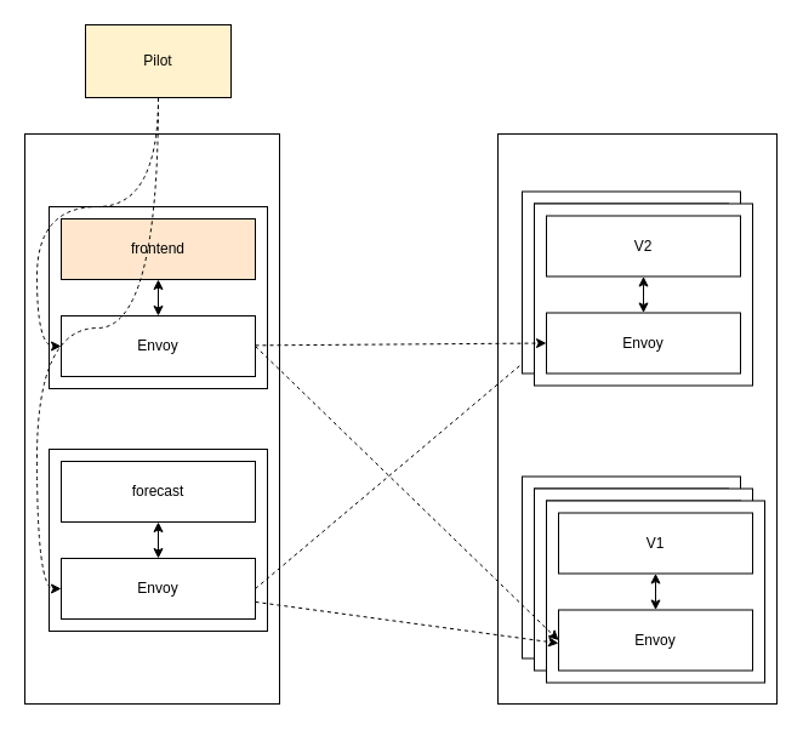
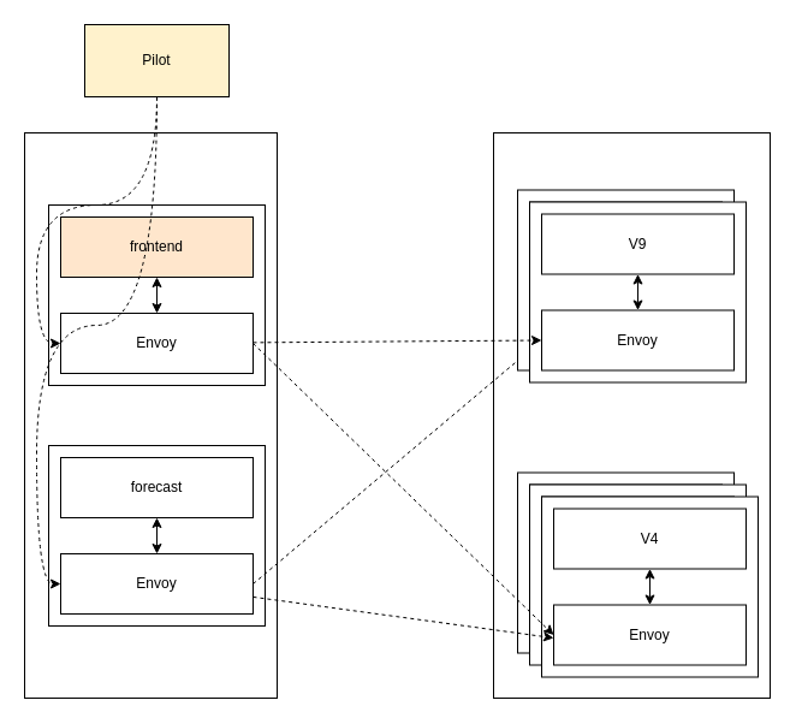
  <mxCell id="0" />
  <mxCell id="1" parent="0" />
  <mxCell id="2" value="" style="rounded=0;whiteSpace=wrap;html=1;" vertex="1" parent="1"><mxGeometry x="410" y="110" width="230" height="470" as="geometry" /></mxCell>
  <mxCell id="3" value="" style="rounded=0;whiteSpace=wrap;html=1;" vertex="1" parent="1"><mxGeometry x="20" y="110" width="210" height="470" as="geometry" /></mxCell>
  <mxCell id="4" value="Pilot" style="rounded=0;whiteSpace=wrap;html=1;fillColor=#fff2cc;" vertex="1" parent="1"><mxGeometry x="70" y="20" width="120" height="60" as="geometry" /></mxCell>
  <mxCell id="5" value="" style="rounded=0;whiteSpace=wrap;html=1;" vertex="1" parent="1"><mxGeometry x="40" y="170" width="180" height="150" as="geometry" /></mxCell>
  <mxCell id="6" value="frontend" style="rounded=0;whiteSpace=wrap;html=1;fillColor=#ffe6cc;" vertex="1" parent="1"><mxGeometry x="50" y="180" width="160" height="50" as="geometry" /></mxCell>
  <mxCell id="7" value="" style="edgeStyle=orthogonalEdgeStyle;rounded=0;orthogonalLoop=1;jettySize=auto;html=1;startArrow=classic;startFill=1;" edge="1" parent="1" source="8" target="6"><mxGeometry relative="1" as="geometry" /></mxCell>
  <mxCell id="8" value="Envoy" style="rounded=0;whiteSpace=wrap;html=1;" vertex="1" parent="1"><mxGeometry x="50" y="260" width="160" height="50" as="geometry" /></mxCell>
  <mxCell id="9" value="" style="rounded=0;whiteSpace=wrap;html=1;" vertex="1" parent="1"><mxGeometry x="40" y="370" width="180" height="150" as="geometry" /></mxCell>
  <mxCell id="10" value="forecast" style="rounded=0;whiteSpace=wrap;html=1;" vertex="1" parent="1"><mxGeometry x="50" y="380" width="160" height="50" as="geometry" /></mxCell>
  <mxCell id="11" style="edgeStyle=orthogonalEdgeStyle;rounded=0;orthogonalLoop=1;jettySize=auto;html=1;startArrow=classic;startFill=1;" edge="1" parent="1" source="13" target="10"><mxGeometry relative="1" as="geometry" /></mxCell>
  <mxCell id="12" style="edgeStyle=none;orthogonalLoop=1;jettySize=auto;html=1;entryX=0;entryY=0.5;entryDx=0;entryDy=0;dashed=1;startArrow=none;startFill=0;exitX=1;exitY=0.5;exitDx=0;exitDy=0;" edge="1" parent="1" source="13" target="35"><mxGeometry relative="1" as="geometry" /></mxCell>
  <mxCell id="13" value="Envoy" style="rounded=0;whiteSpace=wrap;html=1;" vertex="1" parent="1"><mxGeometry x="50" y="460" width="160" height="50" as="geometry" /></mxCell>
  <mxCell id="14" style="edgeStyle=orthogonalEdgeStyle;orthogonalLoop=1;jettySize=auto;html=1;entryX=0;entryY=0.5;entryDx=0;entryDy=0;startArrow=none;startFill=0;curved=1;dashed=1;" edge="1" parent="1" source="4" target="8"><mxGeometry relative="1" as="geometry" /></mxCell>
  <mxCell id="15" style="edgeStyle=orthogonalEdgeStyle;curved=1;orthogonalLoop=1;jettySize=auto;html=1;entryX=0;entryY=0.5;entryDx=0;entryDy=0;startArrow=none;startFill=0;dashed=1;" edge="1" parent="1" source="4" target="13"><mxGeometry relative="1" as="geometry" /></mxCell>
  <mxCell id="16" value="" style="rounded=0;whiteSpace=wrap;html=1;" vertex="1" parent="1"><mxGeometry x="430" y="392.5" width="180" height="150" as="geometry" /></mxCell>
  <mxCell id="17" value="forecast" style="rounded=0;whiteSpace=wrap;html=1;" vertex="1" parent="1"><mxGeometry x="440" y="402.5" width="160" height="50" as="geometry" /></mxCell>
  <mxCell id="18" style="edgeStyle=orthogonalEdgeStyle;rounded=0;orthogonalLoop=1;jettySize=auto;html=1;startArrow=classic;startFill=1;" edge="1" parent="1" source="19" target="17"><mxGeometry relative="1" as="geometry" /></mxCell>
  <mxCell id="19" value="Envoy" style="rounded=0;whiteSpace=wrap;html=1;" vertex="1" parent="1"><mxGeometry x="440" y="482.5" width="160" height="50" as="geometry" /></mxCell>
  <mxCell id="20" value="" style="rounded=0;whiteSpace=wrap;html=1;" vertex="1" parent="1"><mxGeometry x="440" y="402.5" width="180" height="150" as="geometry" /></mxCell>
  <mxCell id="21" value="forecast" style="rounded=0;whiteSpace=wrap;html=1;" vertex="1" parent="1"><mxGeometry x="450" y="412.5" width="160" height="50" as="geometry" /></mxCell>
  <mxCell id="22" style="edgeStyle=orthogonalEdgeStyle;rounded=0;orthogonalLoop=1;jettySize=auto;html=1;startArrow=classic;startFill=1;" edge="1" parent="1" source="23" target="21"><mxGeometry relative="1" as="geometry" /></mxCell>
  <mxCell id="23" value="Envoy" style="rounded=0;whiteSpace=wrap;html=1;" vertex="1" parent="1"><mxGeometry x="450" y="492.5" width="160" height="50" as="geometry" /></mxCell>
  <mxCell id="24" value="" style="rounded=0;whiteSpace=wrap;html=1;" vertex="1" parent="1"><mxGeometry x="450" y="412.5" width="180" height="150" as="geometry" /></mxCell>
- <mxCell id="25" value="V1" style="rounded=0;whiteSpace=wrap;html=1;" vertex="1" parent="1"><mxGeometry x="460" y="422.5" width="160" height="50" as="geometry" /></mxCell>
+ <mxCell id="25" value="V4" style="rounded=0;whiteSpace=wrap;html=1;" vertex="1" parent="1"><mxGeometry x="460" y="422.5" width="160" height="50" as="geometry" /></mxCell>
  <mxCell id="26" style="edgeStyle=orthogonalEdgeStyle;rounded=0;orthogonalLoop=1;jettySize=auto;html=1;startArrow=classic;startFill=1;" edge="1" parent="1" source="27" target="25"><mxGeometry relative="1" as="geometry" /></mxCell>
  <mxCell id="27" value="Envoy" style="rounded=0;whiteSpace=wrap;html=1;" vertex="1" parent="1"><mxGeometry x="460" y="502.5" width="160" height="50" as="geometry" /></mxCell>
  <mxCell id="28" value="" style="rounded=0;whiteSpace=wrap;html=1;" vertex="1" parent="1"><mxGeometry x="430" y="157.5" width="180" height="150" as="geometry" /></mxCell>
  <mxCell id="29" value="forecast" style="rounded=0;whiteSpace=wrap;html=1;" vertex="1" parent="1"><mxGeometry x="440" y="167.5" width="160" height="50" as="geometry" /></mxCell>
  <mxCell id="30" style="edgeStyle=orthogonalEdgeStyle;rounded=0;orthogonalLoop=1;jettySize=auto;html=1;startArrow=classic;startFill=1;" edge="1" parent="1" source="31" target="29"><mxGeometry relative="1" as="geometry" /></mxCell>
  <mxCell id="31" value="Envoy" style="rounded=0;whiteSpace=wrap;html=1;" vertex="1" parent="1"><mxGeometry x="440" y="247.5" width="160" height="50" as="geometry" /></mxCell>
  <mxCell id="32" value="" style="rounded=0;whiteSpace=wrap;html=1;" vertex="1" parent="1"><mxGeometry x="440" y="167.5" width="180" height="150" as="geometry" /></mxCell>
- <mxCell id="33" value="V2" style="rounded=0;whiteSpace=wrap;html=1;" vertex="1" parent="1"><mxGeometry x="450" y="177.5" width="160" height="50" as="geometry" /></mxCell>
+ <mxCell id="33" value="V9" style="rounded=0;whiteSpace=wrap;html=1;" vertex="1" parent="1"><mxGeometry x="450" y="177.5" width="160" height="50" as="geometry" /></mxCell>
  <mxCell id="34" style="edgeStyle=orthogonalEdgeStyle;rounded=0;orthogonalLoop=1;jettySize=auto;html=1;startArrow=classic;startFill=1;" edge="1" parent="1" source="35" target="33"><mxGeometry relative="1" as="geometry" /></mxCell>
  <mxCell id="35" value="Envoy" style="rounded=0;whiteSpace=wrap;html=1;" vertex="1" parent="1"><mxGeometry x="450" y="257.5" width="160" height="50" as="geometry" /></mxCell>
  <mxCell id="36" style="edgeStyle=none;orthogonalLoop=1;jettySize=auto;html=1;entryX=0;entryY=0.5;entryDx=0;entryDy=0;dashed=1;startArrow=none;startFill=0;exitX=1;exitY=0.5;exitDx=0;exitDy=0;" edge="1" parent="1" source="8" target="27"><mxGeometry relative="1" as="geometry" /></mxCell>
  <mxCell id="37" style="orthogonalLoop=1;jettySize=auto;html=1;entryX=0;entryY=0.5;entryDx=0;entryDy=0;dashed=1;startArrow=none;startFill=0;" edge="1" parent="1" source="8" target="35"><mxGeometry relative="1" as="geometry" /></mxCell>
  <mxCell id="38" style="edgeStyle=none;orthogonalLoop=1;jettySize=auto;html=1;dashed=1;startArrow=none;startFill=0;" edge="1" parent="1" source="13"><mxGeometry relative="1" as="geometry"><mxPoint x="460" y="530" as="targetPoint" /></mxGeometry></mxCell>
